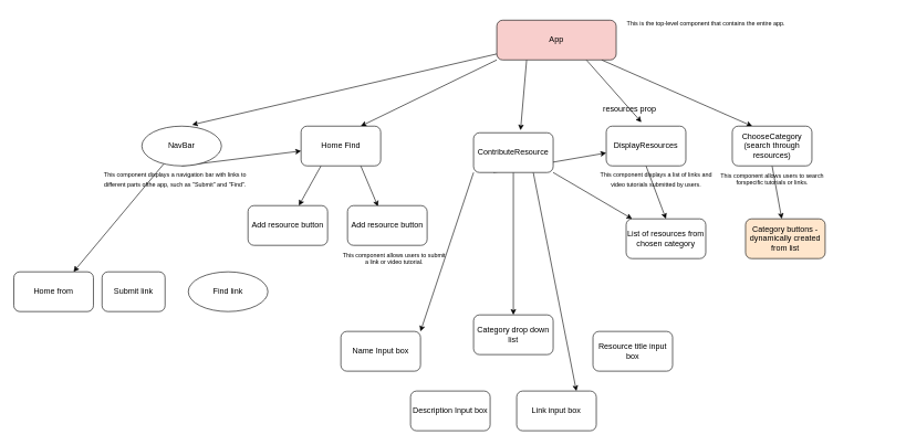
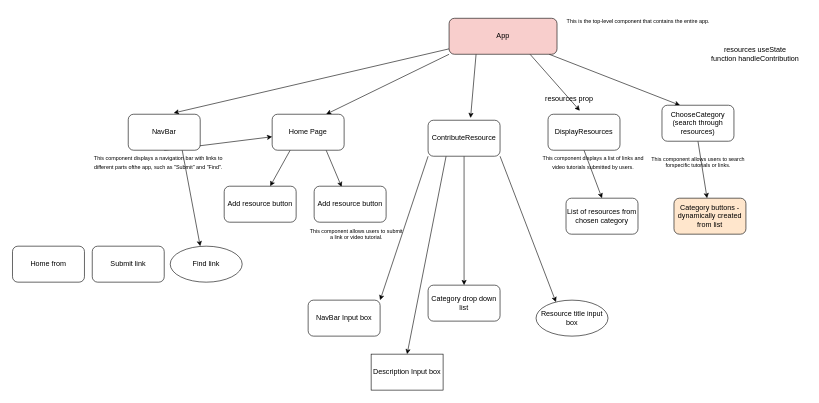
  <mxCell id="0" />
  <mxCell id="1" parent="0" />
  <mxCell id="2" style="edgeStyle=none;html=1;fontSize=9;entryX=0.25;entryY=0;entryDx=0;entryDy=0;" parent="1" source="7" edge="1" target="17"><mxGeometry relative="1" as="geometry"><mxPoint x="1143" y="180" as="targetPoint" /></mxGeometry></mxCell>
  <mxCell id="3" style="edgeStyle=none;html=1;fontSize=9;entryX=0.632;entryY=-0.035;entryDx=0;entryDy=0;entryPerimeter=0;" parent="1" source="7" edge="1" target="23"><mxGeometry relative="1" as="geometry"><mxPoint x="1333" y="180" as="targetPoint" /></mxGeometry></mxCell>
  <mxCell id="4" style="edgeStyle=none;html=1;exitX=0;exitY=1;exitDx=0;exitDy=0;entryX=0.75;entryY=0;entryDx=0;entryDy=0;" edge="1" parent="1" source="7" target="34"><mxGeometry relative="1" as="geometry" /></mxCell>
  <mxCell id="5" style="edgeStyle=none;html=1;exitX=0.25;exitY=1;exitDx=0;exitDy=0;entryX=0.59;entryY=-0.063;entryDx=0;entryDy=0;entryPerimeter=0;" edge="1" parent="1" source="7" target="13"><mxGeometry relative="1" as="geometry" /></mxCell>
  <mxCell id="6" style="edgeStyle=none;html=1;exitX=0.75;exitY=1;exitDx=0;exitDy=0;entryX=0.68;entryY=1.134;entryDx=0;entryDy=0;entryPerimeter=0;" edge="1" parent="1" source="7" target="31"><mxGeometry relative="1" as="geometry" /></mxCell>
  <mxCell id="7" value="App" style="rounded=1;whiteSpace=wrap;html=1;fillColor=#f8cecc;" parent="1" vertex="1"><mxGeometry x="748" y="30" width="180" height="60" as="geometry" /></mxCell>
  <mxCell id="8" style="edgeStyle=none;html=1;exitX=0;exitY=1;exitDx=0;exitDy=0;entryX=1;entryY=0;entryDx=0;entryDy=0;" edge="1" parent="1" source="13" target="37"><mxGeometry relative="1" as="geometry" /></mxCell>
- <mxCell id="9" style="edgeStyle=none;html=1;exitX=0.25;exitY=1;exitDx=0;exitDy=0;" edge="1" parent="1" source="13" target="15"><mxGeometry relative="1" as="geometry" /></mxCell>
+ <mxCell id="9" style="edgeStyle=none;html=1;exitX=0.25;exitY=1;exitDx=0;exitDy=0;entryX=0.5;entryY=0;entryDx=0;entryDy=0;" edge="1" parent="1" source="13" target="39"><mxGeometry relative="1" as="geometry" /></mxCell>
  <mxCell id="10" style="edgeStyle=none;html=1;exitX=0.5;exitY=1;exitDx=0;exitDy=0;entryX=0.5;entryY=0;entryDx=0;entryDy=0;" edge="1" parent="1" source="13" target="38"><mxGeometry relative="1" as="geometry" /></mxCell>
- <mxCell id="11" style="edgeStyle=none;html=1;exitX=0.75;exitY=1;exitDx=0;exitDy=0;entryX=0.75;entryY=0;entryDx=0;entryDy=0;" edge="1" parent="1" source="13" target="40"><mxGeometry relative="1" as="geometry" /></mxCell>
- <mxCell id="12" style="edgeStyle=none;html=1;exitX=1;exitY=1;exitDx=0;exitDy=0;" edge="1" parent="1" source="13" target="18"><mxGeometry relative="1" as="geometry" /></mxCell>
+ <mxCell id="12" style="edgeStyle=none;html=1;exitX=1;exitY=1;exitDx=0;exitDy=0;entryX=0.25;entryY=0;entryDx=0;entryDy=0;" edge="1" parent="1" source="13" target="41"><mxGeometry relative="1" as="geometry" /></mxCell>
  <mxCell id="13" value="ContributeResource" style="rounded=1;whiteSpace=wrap;html=1;" parent="1" vertex="1"><mxGeometry x="713" y="200" width="120" height="60" as="geometry" /></mxCell>
  <mxCell id="14" style="edgeStyle=none;html=1;exitX=0.5;exitY=1;exitDx=0;exitDy=0;entryX=0.5;entryY=0;entryDx=0;entryDy=0;" edge="1" parent="1" source="15" target="18"><mxGeometry relative="1" as="geometry" /></mxCell>
  <mxCell id="15" value="DisplayResources" style="rounded=1;whiteSpace=wrap;html=1;" parent="1" vertex="1"><mxGeometry x="913" y="190" width="120" height="60" as="geometry" /></mxCell>
  <mxCell id="16" style="edgeStyle=none;html=1;exitX=0.5;exitY=1;exitDx=0;exitDy=0;" edge="1" parent="1" source="17" target="29"><mxGeometry relative="1" as="geometry" /></mxCell>
- <mxCell id="17" value="ChooseCategory&lt;br&gt;(search through resources)" style="rounded=1;whiteSpace=wrap;html=1;" parent="1" vertex="1"><mxGeometry x="1103" y="190" width="120" height="60" as="geometry" /></mxCell>
+ <mxCell id="17" value="ChooseCategory&lt;br&gt;(search through resources)" style="rounded=1;whiteSpace=wrap;html=1;" parent="1" vertex="1"><mxGeometry x="1103" y="175" width="120" height="60" as="geometry" /></mxCell>
  <mxCell id="18" value="List of resources from chosen category" style="rounded=1;whiteSpace=wrap;html=1;" parent="1" vertex="1"><mxGeometry x="943" y="330" width="120" height="60" as="geometry" /></mxCell>
  <mxCell id="19" value="&lt;font style=&quot;font-size: 9px;&quot;&gt;This is the top-level component that contains the entire app.&lt;/font&gt;" style="text;html=1;align=center;verticalAlign=middle;resizable=0;points=[];autosize=1;strokeColor=none;fillColor=none;" parent="1" vertex="1"><mxGeometry x="933" y="20" width="260" height="30" as="geometry" /></mxCell>
- <mxCell id="20" style="edgeStyle=none;html=1;exitX=0.25;exitY=1;exitDx=0;exitDy=0;entryX=0.75;entryY=0;entryDx=0;entryDy=0;" edge="1" parent="1" source="23" target="36"><mxGeometry relative="1" as="geometry" /></mxCell>
  <mxCell id="21" style="edgeStyle=none;html=1;exitX=0.5;exitY=1;exitDx=0;exitDy=0;" edge="1" parent="1" source="23" target="34"><mxGeometry relative="1" as="geometry" /></mxCell>
- <mxCell id="23" value="&lt;font style=&quot;font-size: 12px;&quot;&gt;NavBar&lt;/font&gt;" style="ellipse;whiteSpace=wrap;html=1;fontSize=9;" parent="1" vertex="1"><mxGeometry x="213" y="190" width="120" height="60" as="geometry" /></mxCell>
+ <mxCell id="22" style="edgeStyle=none;html=1;exitX=0.75;exitY=1;exitDx=0;exitDy=0;entryX=0.417;entryY=0;entryDx=0;entryDy=0;entryPerimeter=0;" edge="1" parent="1" source="23" target="43"><mxGeometry relative="1" as="geometry" /></mxCell>
+ <mxCell id="23" value="&lt;font style=&quot;font-size: 12px;&quot;&gt;NavBar&lt;/font&gt;" style="rounded=1;whiteSpace=wrap;html=1;fontSize=9;" parent="1" vertex="1"><mxGeometry x="213" y="190" width="120" height="60" as="geometry" /></mxCell>
  <mxCell id="24" value="&lt;font style=&quot;font-size: 9px;&quot;&gt;This component displays a navigation bar with links to&lt;br&gt;different parts ofthe app, such as &quot;Submit&quot; and &quot;Find&quot;.&lt;/font&gt;" style="text;html=1;align=center;verticalAlign=middle;resizable=0;points=[];autosize=1;strokeColor=none;fillColor=none;fontSize=12;" parent="1" vertex="1"><mxGeometry x="143" y="250" width="240" height="40" as="geometry" /></mxCell>
  <mxCell id="25" value="This component allows users to search &lt;br&gt;forspecific tutorials or links." style="text;html=1;align=center;verticalAlign=middle;resizable=0;points=[];autosize=1;strokeColor=none;fillColor=none;fontSize=9;" parent="1" vertex="1"><mxGeometry x="1073" y="250" width="180" height="40" as="geometry" /></mxCell>
  <mxCell id="26" value="This component allows users to submit &lt;br&gt;a link or video tutorial." style="text;html=1;align=center;verticalAlign=middle;resizable=0;points=[];autosize=1;strokeColor=none;fillColor=none;fontSize=9;" parent="1" vertex="1"><mxGeometry x="503" y="370" width="180" height="40" as="geometry" /></mxCell>
  <mxCell id="27" value="&lt;font style=&quot;font-size: 12px;&quot;&gt;Add resource button&lt;/font&gt;" style="rounded=1;whiteSpace=wrap;html=1;fontSize=9;" parent="1" vertex="1"><mxGeometry x="373" y="310" width="120" height="60" as="geometry" /></mxCell>
  <mxCell id="28" value="&lt;font style=&quot;font-size: 9px;&quot;&gt;This component displays a list of links and &lt;br&gt;video tutorials submitted by users.&lt;/font&gt;" style="text;html=1;align=center;verticalAlign=middle;resizable=0;points=[];autosize=1;strokeColor=none;fillColor=none;fontSize=12;" parent="1" vertex="1"><mxGeometry x="893" y="250" width="190" height="40" as="geometry" /></mxCell>
  <mxCell id="29" value="&lt;font style=&quot;font-size: 12px;&quot;&gt;Category buttons - dynamically created from list&lt;/font&gt;" style="rounded=1;whiteSpace=wrap;html=1;fontSize=9;fillColor=#ffe6cc;" parent="1" vertex="1"><mxGeometry x="1123" y="330" width="120" height="60" as="geometry" /></mxCell>
+ <mxCell id="30" value="resources useState&lt;br&gt;function handleContribution&lt;br&gt;" style="text;html=1;align=center;verticalAlign=middle;resizable=0;points=[];autosize=1;strokeColor=none;fillColor=none;fontSize=12;" parent="1" vertex="1"><mxGeometry x="1173" y="70" width="170" height="40" as="geometry" /></mxCell>
  <mxCell id="31" value="resources prop" style="text;html=1;align=center;verticalAlign=middle;resizable=0;points=[];autosize=1;strokeColor=none;fillColor=none;fontSize=12;" parent="1" vertex="1"><mxGeometry x="898" y="150" width="100" height="30" as="geometry" /></mxCell>
  <mxCell id="32" style="edgeStyle=none;html=1;exitX=0.25;exitY=1;exitDx=0;exitDy=0;" edge="1" parent="1" source="34" target="27"><mxGeometry relative="1" as="geometry" /></mxCell>
  <mxCell id="33" style="edgeStyle=none;html=1;exitX=0.75;exitY=1;exitDx=0;exitDy=0;entryX=0.382;entryY=0.021;entryDx=0;entryDy=0;entryPerimeter=0;" edge="1" parent="1" source="34" target="35"><mxGeometry relative="1" as="geometry" /></mxCell>
- <mxCell id="34" value="Home Find" style="rounded=1;whiteSpace=wrap;html=1;" vertex="1" parent="1"><mxGeometry x="453" y="190" width="120" height="60" as="geometry" /></mxCell>
+ <mxCell id="34" value="Home Page" style="rounded=1;whiteSpace=wrap;html=1;" vertex="1" parent="1"><mxGeometry x="453" y="190" width="120" height="60" as="geometry" /></mxCell>
  <mxCell id="35" value="&lt;font style=&quot;font-size: 12px;&quot;&gt;Add resource button&lt;/font&gt;" style="rounded=1;whiteSpace=wrap;html=1;fontSize=9;" vertex="1" parent="1"><mxGeometry x="523" y="310" width="120" height="60" as="geometry" /></mxCell>
  <mxCell id="36" value="&lt;font style=&quot;font-size: 12px;&quot;&gt;Home from&lt;/font&gt;" style="rounded=1;whiteSpace=wrap;html=1;fontSize=9;" vertex="1" parent="1"><mxGeometry x="20" y="410" width="120" height="60" as="geometry" /></mxCell>
- <mxCell id="37" value="&lt;font style=&quot;font-size: 12px;&quot;&gt;Name Input box&lt;/font&gt;" style="rounded=1;whiteSpace=wrap;html=1;fontSize=9;" vertex="1" parent="1"><mxGeometry x="513" y="500" width="120" height="60" as="geometry" /></mxCell>
+ <mxCell id="37" value="&lt;font style=&quot;font-size: 12px;&quot;&gt;NavBar Input box&lt;/font&gt;" style="rounded=1;whiteSpace=wrap;html=1;fontSize=9;" vertex="1" parent="1"><mxGeometry x="513" y="500" width="120" height="60" as="geometry" /></mxCell>
  <mxCell id="38" value="&lt;font style=&quot;font-size: 12px;&quot;&gt;Category drop down list&lt;/font&gt;" style="rounded=1;whiteSpace=wrap;html=1;fontSize=9;" vertex="1" parent="1"><mxGeometry x="713" y="475" width="120" height="60" as="geometry" /></mxCell>
- <mxCell id="39" value="&lt;font style=&quot;font-size: 12px;&quot;&gt;Description Input box&lt;/font&gt;" style="rounded=1;whiteSpace=wrap;html=1;fontSize=9;" vertex="1" parent="1"><mxGeometry x="618" y="590" width="120" height="60" as="geometry" /></mxCell>
- <mxCell id="40" value="&lt;font style=&quot;font-size: 12px;&quot;&gt;Link input box&lt;/font&gt;" style="rounded=1;whiteSpace=wrap;html=1;fontSize=9;" vertex="1" parent="1"><mxGeometry x="778" y="590" width="120" height="60" as="geometry" /></mxCell>
- <mxCell id="41" value="&lt;font style=&quot;font-size: 12px;&quot;&gt;Resource title input box&lt;/font&gt;" style="rounded=1;whiteSpace=wrap;html=1;fontSize=9;" vertex="1" parent="1"><mxGeometry x="893" y="500" width="120" height="60" as="geometry" /></mxCell>
- <mxCell id="42" value="&lt;font style=&quot;font-size: 12px;&quot;&gt;Submit link&lt;/font&gt;" style="rounded=1;whiteSpace=wrap;html=1;fontSize=9;" vertex="1" parent="1"><mxGeometry x="153" y="410" width="95" height="60" as="geometry" /></mxCell>
+ <mxCell id="39" value="&lt;font style=&quot;font-size: 12px;&quot;&gt;Description Input box&lt;/font&gt;" style="whiteSpace=wrap;html=1;fontSize=9;rounded=0;" vertex="1" parent="1"><mxGeometry x="618" y="590" width="120" height="60" as="geometry" /></mxCell>
+ <mxCell id="41" value="&lt;font style=&quot;font-size: 12px;&quot;&gt;Resource title input box&lt;/font&gt;" style="ellipse;whiteSpace=wrap;html=1;fontSize=9;" vertex="1" parent="1"><mxGeometry x="893" y="500" width="120" height="60" as="geometry" /></mxCell>
+ <mxCell id="42" value="&lt;font style=&quot;font-size: 12px;&quot;&gt;Submit link&lt;/font&gt;" style="rounded=1;whiteSpace=wrap;html=1;fontSize=9;" vertex="1" parent="1"><mxGeometry x="153" y="410" width="120" height="60" as="geometry" /></mxCell>
  <mxCell id="43" value="&lt;font style=&quot;font-size: 12px;&quot;&gt;Find link&lt;/font&gt;" style="ellipse;whiteSpace=wrap;html=1;fontSize=9;" vertex="1" parent="1"><mxGeometry x="283" y="410" width="120" height="60" as="geometry" /></mxCell>
